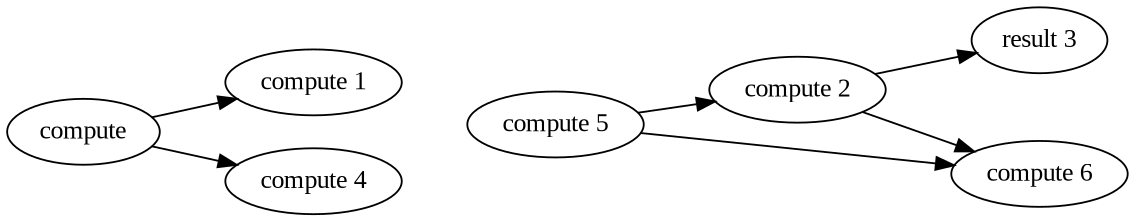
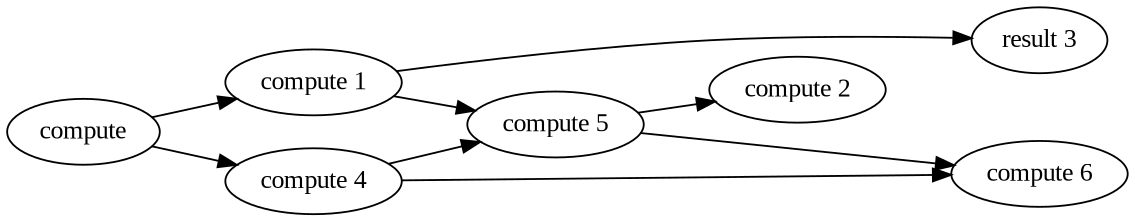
  digraph {
    fontname="Liberation Serif"
    rankdir=LR
    node [fontname="Liberation Serif"]
    edge [fontname="Liberation Serif"]
    n1 [label=compute]
    "compute 1"
    "compute 4"
    "compute 5"
    n5 [label="result 3"]
    "compute 2"
    "compute 6"
    n1 -> "compute 1"
    n1 -> "compute 4"
+   "compute 1" -> "compute 5"
+   "compute 4" -> "compute 5"
    "compute 5" -> "compute 2"
    "compute 5" -> "compute 6"
-   "compute 2" -> n5
-   "compute 2" -> "compute 6"
+   "compute 1" -> n5
+   "compute 4" -> "compute 6"
  }
